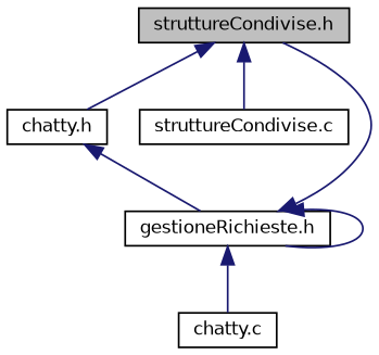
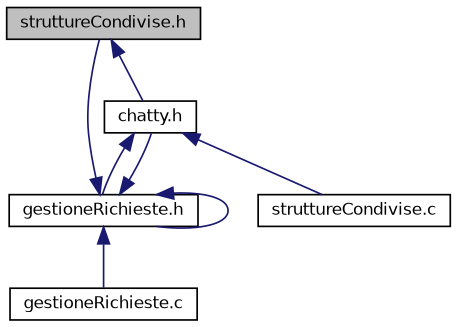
  digraph {
    node [color=black fillcolor=white fontname=Helvetica fontsize=10 shape=record style=filled]
    edge [color=midnightblue dir=back fontname=Helvetica fontsize=10 labelfontname=Helvetica labelfontsize=10 style=solid]
    n1 [fillcolor=grey75 fontcolor=black height=0.2 label="struttureCondivise.h" width=0.4]
    n2 [height=0.2 label="chatty.h" width=0.4]
    n3 [height=0.2 label="gestioneRichieste.h" width=0.4]
    n4 [height=0.2 label="struttureCondivise.c" width=0.4]
-   n5 [height=0.2 label="chatty.c" width=0.4]
+   n5 [height=0.2 label="gestioneRichieste.c" width=0.4]
    n1 -> n2
    n2 -> n3
-   n1 -> n4
+   n2 -> n4
    n3 -> n1
+   n3 -> n2
    n3 -> n3
    n3 -> n5
  }
